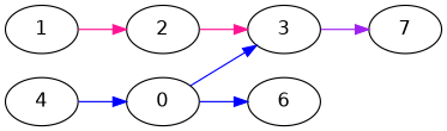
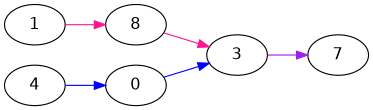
  digraph {
    fontname="DejaVu Sans"
    rankdir=LR
    node [fontname="DejaVu Sans"]
    edge [color=blue fontname="DejaVu Sans"]
    1
-   2
+   2 [label=8]
    3
    7
    n5 [label=0]
    4
-   6
    1 -> 2 [color=deeppink]
    2 -> 3 [color=deeppink]
    3 -> 7 [color=purple]
    n5 -> 3
-   n5 -> 6
    4 -> n5
  }
